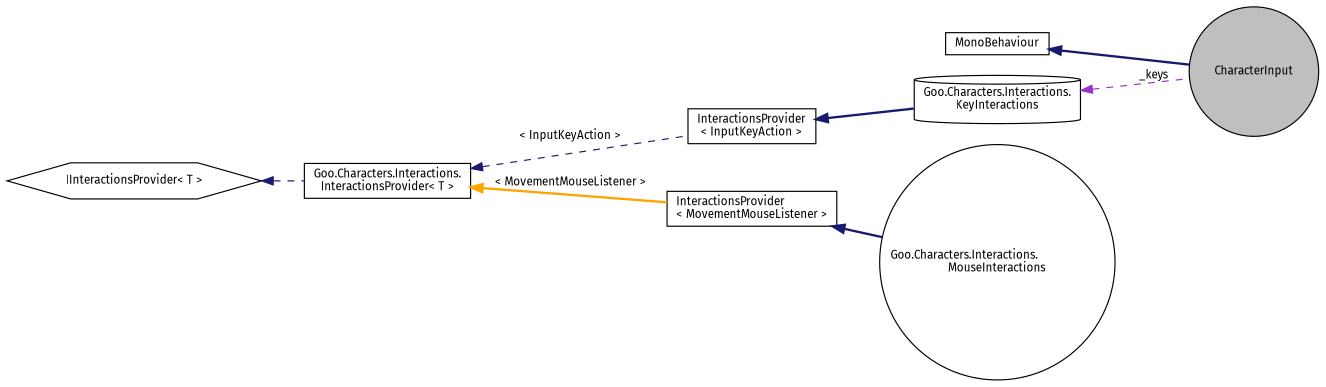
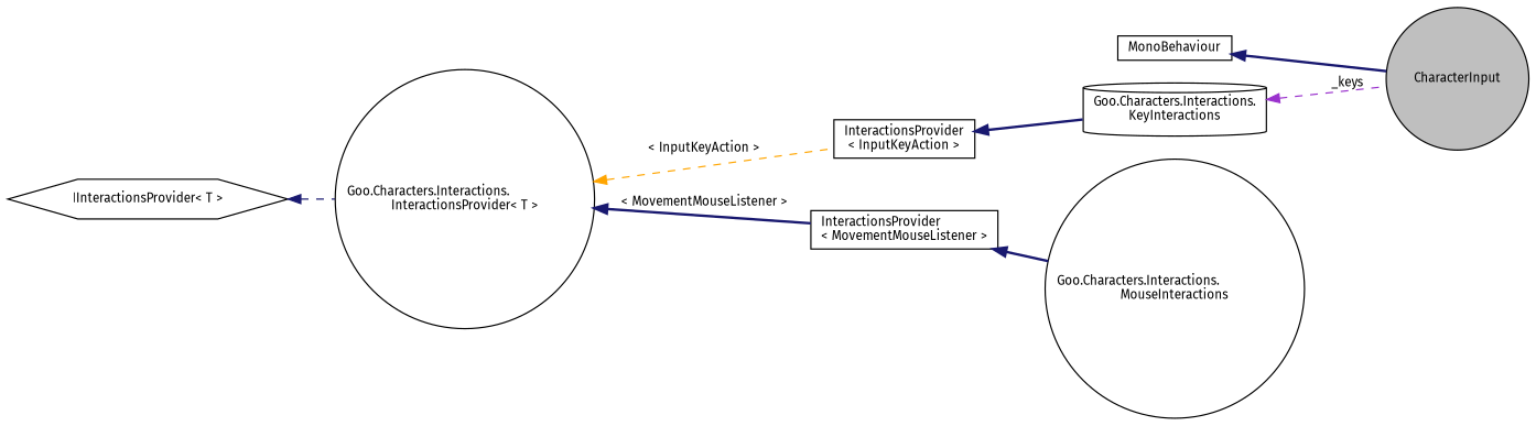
  digraph {
    fontname="Fira Sans"
    rankdir=LR
    node [color=black fillcolor=white fontname="Fira Sans" fontsize=10 shape=circle style=filled]
    edge [color=midnightblue dir=back fontname="Fira Sans" fontsize=10 labelfontname=Calibrii labelfontsize=10 style=bold]
    n1 [fillcolor=grey75 fontcolor=black height=0.2 label=CharacterInput width=0.4]
    n2 [height=0.2 label=MonoBehaviour shape=box width=0.4]
    n3 [height=0.2 label="Goo.Characters.Interactions.\lKeyInteractions" shape=cylinder width=0.4]
    n4 [height=0.2 label="InteractionsProvider\l\< InputKeyAction \>" shape=box width=0.4]
-   n5 [height=0.2 label="Goo.Characters.Interactions.\lInteractionsProvider\< T \>" shape=box width=0.4]
+   n5 [height=0.2 label="Goo.Characters.Interactions.\lInteractionsProvider\< T \>" width=0.4]
    n6 [height=0.2 label="InteractionsProvider\l\< MovementMouseListener \>" shape=box width=0.4]
    n7 [height=0.2 label="Goo.Characters.Interactions.\lMouseInteractions" width=0.4]
    n8 [height=0.2 label="IInteractionsProvider\< T \>" shape=hexagon width=0.4]
    n2 -> n1
    n3 -> n1 [color=darkorchid3 label=" _keys" style=dashed]
    n4 -> n3
-   n5 -> n4 [label=" \< InputKeyAction \>" style=dashed]
-   n5 -> n6 [color=orange label=" \< MovementMouseListener \>"]
+   n5 -> n4 [color=orange label=" \< InputKeyAction \>" style=dashed]
+   n5 -> n6 [label=" \< MovementMouseListener \>"]
    n6 -> n7
    n8 -> n5 [style=dashed]
  }
